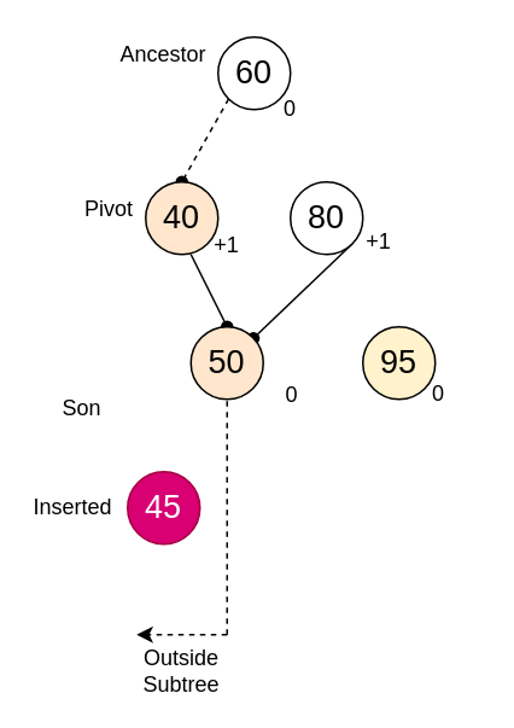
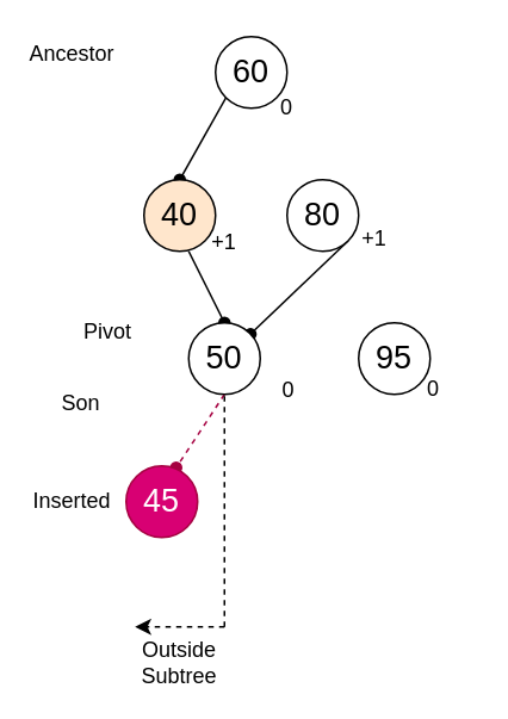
  <mxCell id="0" />
  <mxCell id="1" parent="0" />
- <mxCell id="2" style="edgeStyle=none;rounded=0;orthogonalLoop=1;jettySize=auto;html=1;exitX=0;exitY=1;exitDx=0;exitDy=0;entryX=0.5;entryY=0;entryDx=0;entryDy=0;endArrow=oval;endFill=1;strokeColor=#000000;dashed=1;" edge="1" parent="1" source="3" target="5"><mxGeometry relative="1" as="geometry" /></mxCell>
+ <mxCell id="2" style="edgeStyle=none;rounded=0;orthogonalLoop=1;jettySize=auto;html=1;exitX=0;exitY=1;exitDx=0;exitDy=0;entryX=0.5;entryY=0;entryDx=0;entryDy=0;endArrow=oval;endFill=1;strokeColor=#000000;" edge="1" parent="1" source="3" target="5"><mxGeometry relative="1" as="geometry" /></mxCell>
  <mxCell id="3" value="&lt;font style=&quot;font-size: 18px&quot;&gt;60&lt;/font&gt;" style="ellipse;whiteSpace=wrap;html=1;aspect=fixed;" vertex="1" parent="1"><mxGeometry x="120" y="20" width="40" height="40" as="geometry" /></mxCell>
  <mxCell id="4" style="edgeStyle=none;rounded=0;orthogonalLoop=1;jettySize=auto;html=1;exitX=0;exitY=0.75;exitDx=0;exitDy=0;entryX=0.5;entryY=0;entryDx=0;entryDy=0;endArrow=oval;endFill=1;strokeColor=#000000;" edge="1" parent="1" source="13" target="9"><mxGeometry relative="1" as="geometry" /></mxCell>
  <mxCell id="5" value="&lt;font style=&quot;font-size: 18px&quot;&gt;40&lt;/font&gt;" style="ellipse;whiteSpace=wrap;html=1;aspect=fixed;fillColor=#ffe6cc;" vertex="1" parent="1"><mxGeometry x="80" y="100" width="40" height="40" as="geometry" /></mxCell>
  <mxCell id="6" style="edgeStyle=none;rounded=0;orthogonalLoop=1;jettySize=auto;html=1;exitX=1;exitY=1;exitDx=0;exitDy=0;endArrow=oval;endFill=1;strokeColor=#000000;" edge="1" parent="1" source="7" target="9"><mxGeometry relative="1" as="geometry" /></mxCell>
  <mxCell id="7" value="&lt;font style=&quot;font-size: 18px&quot;&gt;80&lt;/font&gt;" style="ellipse;whiteSpace=wrap;html=1;aspect=fixed;" vertex="1" parent="1"><mxGeometry x="160" y="100" width="40" height="40" as="geometry" /></mxCell>
- <mxCell id="9" value="&lt;font style=&quot;font-size: 18px&quot;&gt;50&lt;/font&gt;" style="ellipse;whiteSpace=wrap;html=1;aspect=fixed;fillColor=#ffe6cc;" vertex="1" parent="1"><mxGeometry x="105" y="180" width="40" height="40" as="geometry" /></mxCell>
- <mxCell id="10" value="&lt;font style=&quot;font-size: 18px&quot;&gt;95&lt;/font&gt;" style="ellipse;whiteSpace=wrap;html=1;aspect=fixed;fillColor=#fff2cc;" vertex="1" parent="1"><mxGeometry x="200" y="180" width="40" height="40" as="geometry" /></mxCell>
+ <mxCell id="8" style="edgeStyle=none;rounded=0;orthogonalLoop=1;jettySize=auto;html=1;exitX=0.5;exitY=1;exitDx=0;exitDy=0;endArrow=oval;endFill=1;strokeColor=#A50040;dashed=1;fillColor=#d80073;entryX=0.7;entryY=0.025;entryDx=0;entryDy=0;entryPerimeter=0;" edge="1" parent="1" source="9" target="11"><mxGeometry relative="1" as="geometry"><mxPoint x="100" y="270" as="targetPoint" /></mxGeometry></mxCell>
+ <mxCell id="9" value="&lt;font style=&quot;font-size: 18px&quot;&gt;50&lt;/font&gt;" style="ellipse;whiteSpace=wrap;html=1;aspect=fixed;" vertex="1" parent="1"><mxGeometry x="105" y="180" width="40" height="40" as="geometry" /></mxCell>
+ <mxCell id="10" value="&lt;font style=&quot;font-size: 18px&quot;&gt;95&lt;/font&gt;" style="ellipse;whiteSpace=wrap;html=1;aspect=fixed;" vertex="1" parent="1"><mxGeometry x="200" y="180" width="40" height="40" as="geometry" /></mxCell>
  <mxCell id="11" value="&lt;font style=&quot;font-size: 18px&quot;&gt;45&lt;/font&gt;" style="ellipse;whiteSpace=wrap;html=1;aspect=fixed;fillColor=#d80073;strokeColor=#A50040;fontColor=#ffffff;" vertex="1" parent="1"><mxGeometry x="70" y="260" width="40" height="40" as="geometry" /></mxCell>
  <mxCell id="12" value="0" style="text;html=1;strokeColor=none;fillColor=none;align=center;verticalAlign=middle;whiteSpace=wrap;rounded=0;" vertex="1" parent="1"><mxGeometry x="140" y="50" width="40" height="20" as="geometry" /></mxCell>
  <mxCell id="13" value="+1" style="text;html=1;strokeColor=none;fillColor=none;align=center;verticalAlign=middle;whiteSpace=wrap;rounded=0;" vertex="1" parent="1"><mxGeometry x="105" y="125" width="40" height="20" as="geometry" /></mxCell>
  <mxCell id="14" value="+1" style="text;html=1;strokeColor=none;fillColor=none;align=center;verticalAlign=middle;whiteSpace=wrap;rounded=0;" vertex="1" parent="1"><mxGeometry x="189" y="123" width="40" height="20" as="geometry" /></mxCell>
  <mxCell id="15" value="0" style="text;html=1;strokeColor=none;fillColor=none;align=center;verticalAlign=middle;whiteSpace=wrap;rounded=0;" vertex="1" parent="1"><mxGeometry x="141" y="208" width="40" height="20" as="geometry" /></mxCell>
  <mxCell id="16" value="0" style="text;html=1;strokeColor=none;fillColor=none;align=center;verticalAlign=middle;whiteSpace=wrap;rounded=0;" vertex="1" parent="1"><mxGeometry x="222" y="207" width="40" height="20" as="geometry" /></mxCell>
  <mxCell id="17" value="Inserted" style="text;html=1;strokeColor=none;fillColor=none;align=center;verticalAlign=middle;whiteSpace=wrap;rounded=0;" vertex="1" parent="1"><mxGeometry x="20" y="270" width="40" height="20" as="geometry" /></mxCell>
- <mxCell id="18" value="Pivot" style="text;html=1;strokeColor=none;fillColor=none;align=center;verticalAlign=middle;whiteSpace=wrap;rounded=0;" vertex="1" parent="1"><mxGeometry x="40" y="105" width="40" height="20" as="geometry" /></mxCell>
+ <mxCell id="18" value="Pivot" style="text;html=1;strokeColor=none;fillColor=none;align=center;verticalAlign=middle;whiteSpace=wrap;rounded=0;" vertex="1" parent="1"><mxGeometry x="40" y="175" width="40" height="20" as="geometry" /></mxCell>
  <mxCell id="19" value="Son" style="text;html=1;strokeColor=none;fillColor=none;align=center;verticalAlign=middle;whiteSpace=wrap;rounded=0;" vertex="1" parent="1"><mxGeometry x="25" y="215" width="40" height="20" as="geometry" /></mxCell>
- <mxCell id="20" value="Ancestor" style="text;html=1;strokeColor=none;fillColor=none;align=center;verticalAlign=middle;whiteSpace=wrap;rounded=0;" vertex="1" parent="1"><mxGeometry x="70" y="20" width="40" height="20" as="geometry" /></mxCell>
+ <mxCell id="20" value="Ancestor" style="text;html=1;strokeColor=none;fillColor=none;align=center;verticalAlign=middle;whiteSpace=wrap;rounded=0;" vertex="1" parent="1"><mxGeometry x="20" y="20" width="40" height="20" as="geometry" /></mxCell>
  <mxCell id="21" value="" style="endArrow=none;dashed=1;html=1;strokeColor=#000000;entryX=0.5;entryY=1;entryDx=0;entryDy=0;" edge="1" parent="1" target="9"><mxGeometry width="50" height="50" relative="1" as="geometry"><mxPoint x="125" y="350" as="sourcePoint" /><mxPoint x="170" y="260" as="targetPoint" /></mxGeometry></mxCell>
  <mxCell id="22" value="" style="endArrow=classic;html=1;dashed=1;strokeColor=#000000;" edge="1" parent="1"><mxGeometry width="50" height="50" relative="1" as="geometry"><mxPoint x="125" y="350" as="sourcePoint" /><mxPoint x="75" y="350" as="targetPoint" /><Array as="points"><mxPoint x="75" y="350" /></Array></mxGeometry></mxCell>
  <mxCell id="23" value="Outside Subtree" style="text;html=1;strokeColor=none;fillColor=none;align=center;verticalAlign=middle;whiteSpace=wrap;rounded=0;" vertex="1" parent="1"><mxGeometry x="80" y="360" width="40" height="20" as="geometry" /></mxCell>
